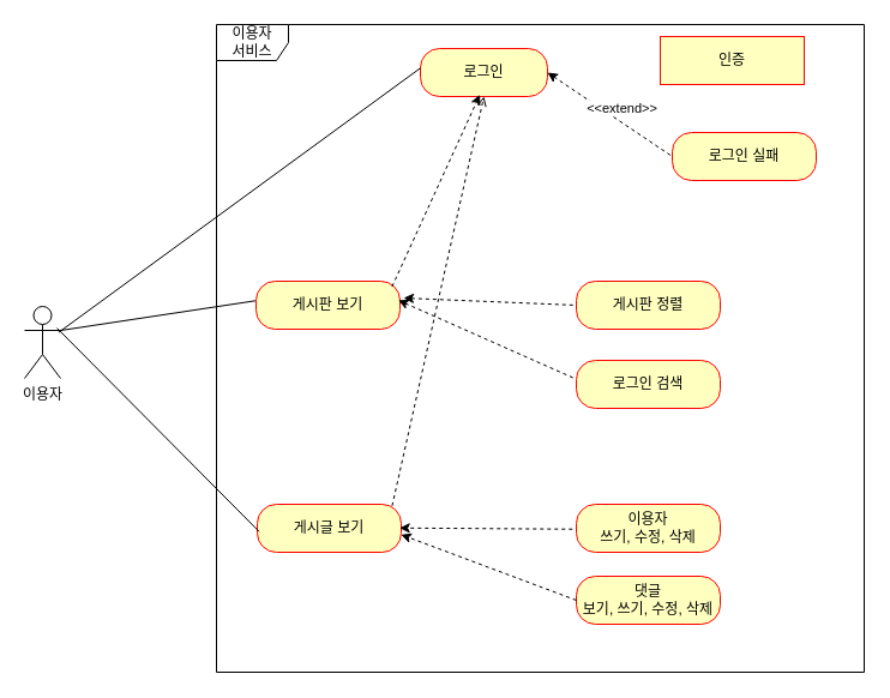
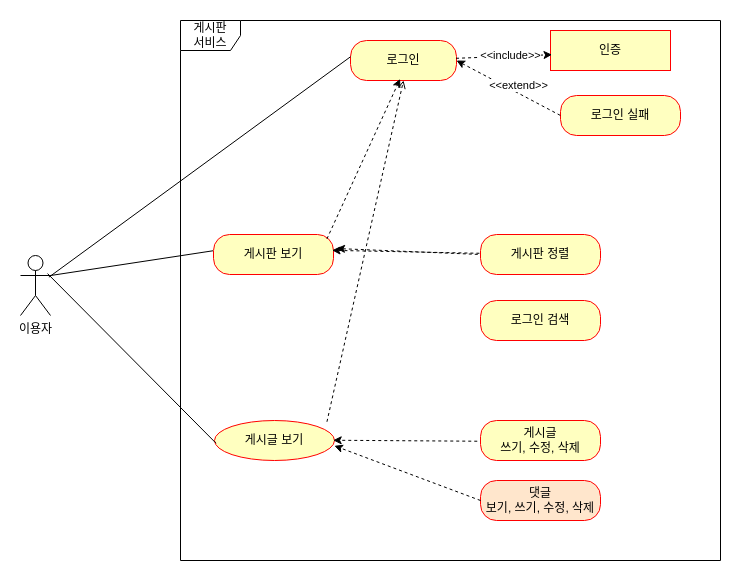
  <mxCell id="0" />
  <mxCell id="1" parent="0" />
  <mxCell id="2" value="이용자" style="shape=umlActor;verticalLabelPosition=bottom;verticalAlign=top;html=1;" vertex="1" parent="1"><mxGeometry x="20" y="255" width="30" height="60" as="geometry" /></mxCell>
- <mxCell id="3" value="이용자&lt;br&gt;서비스" style="shape=umlFrame;whiteSpace=wrap;html=1;pointerEvents=0;" vertex="1" parent="1"><mxGeometry x="180" y="20" width="540" height="540" as="geometry" /></mxCell>
+ <mxCell id="3" value="게시판&lt;br&gt;서비스" style="shape=umlFrame;whiteSpace=wrap;html=1;pointerEvents=0;" vertex="1" parent="1"><mxGeometry x="180" y="20" width="540" height="540" as="geometry" /></mxCell>
  <mxCell id="4" value="게시판 정렬" style="rounded=1;whiteSpace=wrap;html=1;arcSize=40;fontColor=#000000;fillColor=#ffffc0;strokeColor=#ff0000;" vertex="1" parent="1"><mxGeometry x="480" y="234" width="120" height="40" as="geometry" /></mxCell>
- <mxCell id="5" value="게시글 보기" style="rounded=1;whiteSpace=wrap;html=1;arcSize=40;fontColor=#000000;fillColor=#ffffc0;strokeColor=#ff0000;" vertex="1" parent="1"><mxGeometry x="214" y="420" width="120" height="40" as="geometry" /></mxCell>
+ <mxCell id="5" value="게시글 보기" style="ellipse;whiteSpace=wrap;html=1;arcSize=40;fontColor=#000000;fillColor=#ffffc0;strokeColor=#ff0000;" vertex="1" parent="1"><mxGeometry x="214" y="420" width="120" height="40" as="geometry" /></mxCell>
  <mxCell id="6" value="로그인" style="rounded=1;whiteSpace=wrap;html=1;arcSize=40;fontColor=#000000;fillColor=#ffffc0;strokeColor=#ff0000;" vertex="1" parent="1"><mxGeometry x="350" y="40" width="106" height="40" as="geometry" /></mxCell>
  <mxCell id="7" value="인증" style="whiteSpace=wrap;html=1;arcSize=40;fontColor=#000000;fillColor=#ffffc0;strokeColor=#ff0000;rounded=0;" vertex="1" parent="1"><mxGeometry x="550" y="30" width="120" height="40" as="geometry" /></mxCell>
- <mxCell id="8" value="로그인 실패" style="rounded=1;whiteSpace=wrap;html=1;arcSize=40;fontColor=#000000;fillColor=#ffffc0;strokeColor=#ff0000;" vertex="1" parent="1"><mxGeometry x="560" y="110" width="120" height="40" as="geometry" /></mxCell>
+ <mxCell id="8" value="로그인 실패" style="rounded=1;whiteSpace=wrap;html=1;arcSize=40;fontColor=#000000;fillColor=#ffffc0;strokeColor=#ff0000;" vertex="1" parent="1"><mxGeometry x="560" y="95" width="120" height="40" as="geometry" /></mxCell>
  <mxCell id="9" value="게시판 보기" style="rounded=1;whiteSpace=wrap;html=1;arcSize=40;fontColor=#000000;fillColor=#ffffc0;strokeColor=#ff0000;" vertex="1" parent="1"><mxGeometry x="213" y="234" width="120" height="40" as="geometry" /></mxCell>
  <mxCell id="10" value="로그인 검색" style="rounded=1;whiteSpace=wrap;html=1;arcSize=40;fontColor=#000000;fillColor=#ffffc0;strokeColor=#ff0000;" vertex="1" parent="1"><mxGeometry x="480" y="300" width="120" height="40" as="geometry" /></mxCell>
- <mxCell id="11" value="이용자 &lt;br&gt;쓰기, 수정, 삭제" style="rounded=1;whiteSpace=wrap;html=1;arcSize=40;fontColor=#000000;fillColor=#ffffc0;strokeColor=#ff0000;" vertex="1" parent="1"><mxGeometry x="480" y="420" width="120" height="40" as="geometry" /></mxCell>
- <mxCell id="12" value="댓글 &lt;br&gt;보기, 쓰기, 수정, 삭제" style="rounded=1;whiteSpace=wrap;html=1;arcSize=40;fontColor=#000000;fillColor=#ffffc0;strokeColor=#ff0000;" vertex="1" parent="1"><mxGeometry x="480" y="480" width="120" height="40" as="geometry" /></mxCell>
+ <mxCell id="11" value="게시글 &lt;br&gt;쓰기, 수정, 삭제" style="rounded=1;whiteSpace=wrap;html=1;arcSize=40;fontColor=#000000;fillColor=#ffffc0;strokeColor=#ff0000;" vertex="1" parent="1"><mxGeometry x="480" y="420" width="120" height="40" as="geometry" /></mxCell>
+ <mxCell id="12" value="댓글 &lt;br&gt;보기, 쓰기, 수정, 삭제" style="rounded=1;whiteSpace=wrap;html=1;arcSize=40;fontColor=#000000;fillColor=#ffe6cc;strokeColor=#ff0000;" vertex="1" parent="1"><mxGeometry x="480" y="480" width="120" height="40" as="geometry" /></mxCell>
  <mxCell id="13" value="" style="endArrow=none;html=1;rounded=0;entryX=0.001;entryY=0.405;entryDx=0;entryDy=0;entryPerimeter=0;exitX=0.947;exitY=0.361;exitDx=0;exitDy=0;exitPerimeter=0;" edge="1" parent="1" source="2" target="6"><mxGeometry width="50" height="50" relative="1" as="geometry"><mxPoint x="50" y="270" as="sourcePoint" /><mxPoint x="226" y="117" as="targetPoint" /></mxGeometry></mxCell>
  <mxCell id="14" value="" style="endArrow=none;html=1;rounded=0;entryX=-0.004;entryY=0.407;entryDx=0;entryDy=0;exitX=0.946;exitY=0.338;exitDx=0;exitDy=0;exitPerimeter=0;entryPerimeter=0;" edge="1" parent="1" source="2" target="9"><mxGeometry width="50" height="50" relative="1" as="geometry"><mxPoint x="60" y="285" as="sourcePoint" /><mxPoint x="224" y="180" as="targetPoint" /></mxGeometry></mxCell>
  <mxCell id="15" value="" style="endArrow=none;html=1;rounded=0;exitX=0.9;exitY=0.301;exitDx=0;exitDy=0;exitPerimeter=0;entryX=0.013;entryY=0.569;entryDx=0;entryDy=0;entryPerimeter=0;" edge="1" parent="1" source="2" target="5"><mxGeometry width="50" height="50" relative="1" as="geometry"><mxPoint x="58" y="285" as="sourcePoint" /><mxPoint x="223" y="260" as="targetPoint" /></mxGeometry></mxCell>
+ <mxCell id="16" value="" style="endArrow=classic;html=1;rounded=0;entryX=0.013;entryY=0.605;entryDx=0;entryDy=0;entryPerimeter=0;exitX=0.996;exitY=0.445;exitDx=0;exitDy=0;exitPerimeter=0;dashed=1;endFill=1;" edge="1" parent="1" source="6" target="7"><mxGeometry width="50" height="50" relative="1" as="geometry"><mxPoint x="58" y="287" as="sourcePoint" /><mxPoint x="224" y="96" as="targetPoint" /></mxGeometry></mxCell>
+ <mxCell id="17" value="&amp;lt;&amp;lt;include&amp;gt;&amp;gt;" style="edgeLabel;html=1;align=center;verticalAlign=middle;resizable=0;points=[];" vertex="1" connectable="0" parent="16"><mxGeometry x="-0.043" y="2" relative="1" as="geometry"><mxPoint x="8" as="offset" /></mxGeometry></mxCell>
  <mxCell id="18" value="" style="endArrow=none;html=1;rounded=0;entryX=0;entryY=0.5;entryDx=0;entryDy=0;exitX=1;exitY=0.5;exitDx=0;exitDy=0;dashed=1;endFill=0;startArrow=classic;startFill=1;" edge="1" parent="1" source="6" target="8"><mxGeometry width="50" height="50" relative="1" as="geometry"><mxPoint x="330" y="98" as="sourcePoint" /><mxPoint x="392" y="64" as="targetPoint" /></mxGeometry></mxCell>
  <mxCell id="19" value="&amp;lt;&amp;lt;extend&amp;gt;&amp;gt;&lt;br&gt;" style="edgeLabel;html=1;align=center;verticalAlign=middle;resizable=0;points=[];" vertex="1" connectable="0" parent="18"><mxGeometry x="-0.355" relative="1" as="geometry"><mxPoint x="28" y="7" as="offset" /></mxGeometry></mxCell>
  <mxCell id="20" value="" style="endArrow=classic;html=1;rounded=0;entryX=0.468;entryY=0.961;entryDx=0;entryDy=0;entryPerimeter=0;exitX=0.945;exitY=0.111;exitDx=0;exitDy=0;dashed=1;endFill=1;exitPerimeter=0;" edge="1" parent="1" source="9" target="6"><mxGeometry width="50" height="50" relative="1" as="geometry"><mxPoint x="318" y="204" as="sourcePoint" /><mxPoint x="450" y="170" as="targetPoint" /></mxGeometry></mxCell>
  <mxCell id="21" value="" style="endArrow=open;html=1;rounded=0;entryX=0.5;entryY=1;entryDx=0;entryDy=0;exitX=0.937;exitY=0.032;exitDx=0;exitDy=0;dashed=1;endFill=1;exitPerimeter=0;" edge="1" parent="1" source="5" target="6"><mxGeometry width="50" height="50" relative="1" as="geometry"><mxPoint x="343" y="264" as="sourcePoint" /><mxPoint x="410" y="88" as="targetPoint" /></mxGeometry></mxCell>
  <mxCell id="22" value="" style="endArrow=none;html=1;rounded=0;entryX=0;entryY=0.5;entryDx=0;entryDy=0;exitX=0.945;exitY=0.111;exitDx=0;exitDy=0;dashed=1;endFill=0;exitPerimeter=0;startArrow=classic;startFill=1;" edge="1" parent="1" target="4"><mxGeometry width="50" height="50" relative="1" as="geometry"><mxPoint x="336" y="248" as="sourcePoint" /><mxPoint x="410" y="88" as="targetPoint" /></mxGeometry></mxCell>
- <mxCell id="23" value="" style="endArrow=none;html=1;rounded=0;entryX=-0.013;entryY=0.375;entryDx=0;entryDy=0;exitX=0.988;exitY=0.396;exitDx=0;exitDy=0;dashed=1;endFill=0;exitPerimeter=0;entryPerimeter=0;startArrow=classic;startFill=1;" edge="1" parent="1" source="9" target="10"><mxGeometry width="50" height="50" relative="1" as="geometry"><mxPoint x="346" y="258" as="sourcePoint" /><mxPoint x="490" y="264" as="targetPoint" /></mxGeometry></mxCell>
+ <mxCell id="23" value="" style="endArrow=none;html=1;rounded=0;exitX=0.988;exitY=0.396;exitDx=0;exitDy=0;dashed=1;endFill=0;exitPerimeter=0;startArrow=classic;startFill=1;" edge="1" parent="1" source="9" target="4"><mxGeometry width="50" height="50" relative="1" as="geometry"><mxPoint x="346" y="258" as="sourcePoint" /><mxPoint x="490" y="264" as="targetPoint" /></mxGeometry></mxCell>
  <mxCell id="24" value="" style="endArrow=classic;html=1;rounded=0;entryX=0.999;entryY=0.632;entryDx=0;entryDy=0;exitX=0;exitY=0.5;exitDx=0;exitDy=0;dashed=1;endFill=1;entryPerimeter=0;" edge="1" parent="1" source="12" target="5"><mxGeometry width="50" height="50" relative="1" as="geometry"><mxPoint x="336" y="431" as="sourcePoint" /><mxPoint x="413" y="90" as="targetPoint" /></mxGeometry></mxCell>
  <mxCell id="25" value="" style="endArrow=classic;html=1;rounded=0;exitX=-0.027;exitY=0.518;exitDx=0;exitDy=0;dashed=1;endFill=1;exitPerimeter=0;entryX=0.989;entryY=0.494;entryDx=0;entryDy=0;entryPerimeter=0;" edge="1" parent="1" source="11" target="5"><mxGeometry width="50" height="50" relative="1" as="geometry"><mxPoint x="490" y="510" as="sourcePoint" /><mxPoint x="344" y="455" as="targetPoint" /></mxGeometry></mxCell>
